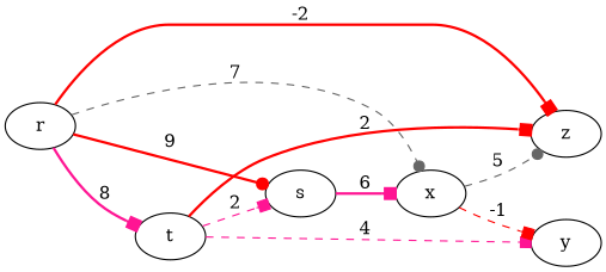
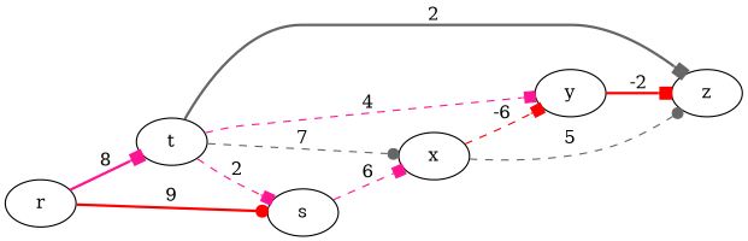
  digraph {
    rankdir=LR
    edge [arrowhead=box color=deeppink style=bold]
    n1 [label=r]
    n2 [label=s]
    n3 [label=t]
    n4 [label=x]
    n5 [label=y]
    n6 [label=z]
    n1 -> n2 [arrowhead=dot color=red label=9]
    n1 -> n3 [label=8]
-   n2 -> n4 [label=6]
+   n2 -> n4 [label=6 style=dashed]
    n3 -> n2 [label=2 style=dashed]
-   n1 -> n4 [arrowhead=dot color=gray40 label=7 style=dashed]
+   n3 -> n4 [arrowhead=dot color=gray40 label=7 style=dashed]
    n3 -> n5 [label=4 style=dashed]
-   n3 -> n6 [color=red label=2]
-   n4 -> n5 [color=red label=-1 style=dashed]
+   n3 -> n6 [color=gray40 label=2]
+   n4 -> n5 [color=red label=-6 style=dashed]
    n4 -> n6 [arrowhead=dot color=gray40 label=5 style=dashed]
-   n1 -> n6 [color=red label=-2]
+   n5 -> n6 [color=red label=-2]
  }
